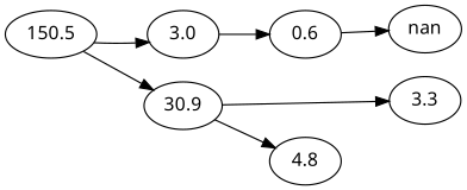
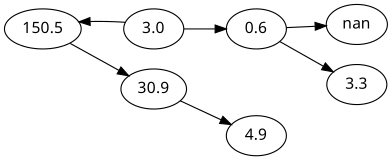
  strict digraph {
    fontname="Noto Sans"
    rankdir=LR
    node [fontname="Noto Sans"]
    edge [fontname="Noto Sans"]
    150.5
    3.0
    30.9
    0.6
    3.3
-   4.9 [label=4.8]
+   4.9
    nan
-   150.5 -> 3.0
+   3.0 -> 150.5
    150.5 -> 30.9
    3.0 -> 0.6
-   30.9 -> 3.3
+   0.6 -> 3.3
    30.9 -> 4.9
    0.6 -> nan
  }
